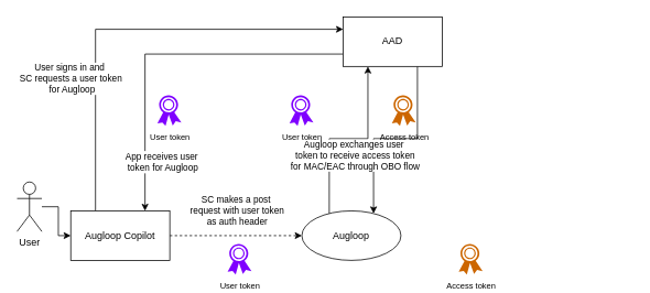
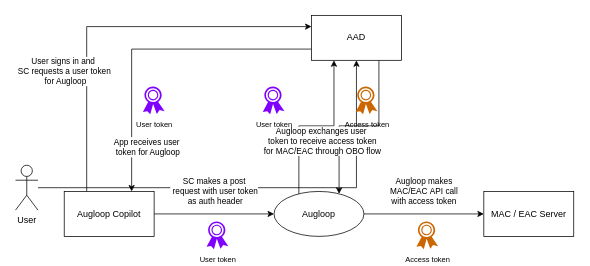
  <mxCell id="0" />
  <mxCell id="1" parent="0" />
- <mxCell id="2" value="" style="edgeStyle=orthogonalEdgeStyle;rounded=0;orthogonalLoop=1;jettySize=auto;html=1;" edge="1" parent="1" source="3" target="6"><mxGeometry relative="1" as="geometry" /></mxCell>
+ <mxCell id="2" value="" style="edgeStyle=orthogonalEdgeStyle;rounded=0;orthogonalLoop=1;jettySize=auto;html=1;" edge="1" parent="1" source="3" target="9"><mxGeometry relative="1" as="geometry" /></mxCell>
  <mxCell id="3" value="User" style="shape=umlActor;verticalLabelPosition=bottom;verticalAlign=top;html=1;outlineConnect=0;" vertex="1" parent="1"><mxGeometry x="20" y="220" width="30" height="60" as="geometry" /></mxCell>
  <mxCell id="4" value="User signs in and&amp;nbsp;&lt;br&gt;SC requests a user token&lt;br&gt;&amp;nbsp;for Augloop" style="edgeStyle=orthogonalEdgeStyle;rounded=0;orthogonalLoop=1;jettySize=auto;html=1;exitX=0.25;exitY=0;exitDx=0;exitDy=0;entryX=0;entryY=0.25;entryDx=0;entryDy=0;" edge="1" parent="1" source="6" target="9"><mxGeometry x="-0.385" y="30" relative="1" as="geometry"><mxPoint as="offset" /></mxGeometry></mxCell>
- <mxCell id="5" value="SC makes a post&lt;br&gt;&amp;nbsp;request with user token&lt;br&gt;&amp;nbsp;as auth header" style="edgeStyle=orthogonalEdgeStyle;rounded=0;orthogonalLoop=1;jettySize=auto;html=1;exitX=1;exitY=0.5;exitDx=0;exitDy=0;entryX=0;entryY=0.5;entryDx=0;entryDy=0;dashed=1;" edge="1" parent="1" source="6" target="12"><mxGeometry y="30" relative="1" as="geometry"><mxPoint as="offset" /></mxGeometry></mxCell>
+ <mxCell id="5" value="SC makes a post&lt;br&gt;&amp;nbsp;request with user token&lt;br&gt;&amp;nbsp;as auth header" style="edgeStyle=orthogonalEdgeStyle;rounded=0;orthogonalLoop=1;jettySize=auto;html=1;exitX=1;exitY=0.5;exitDx=0;exitDy=0;entryX=0;entryY=0.5;entryDx=0;entryDy=0;" edge="1" parent="1" source="6" target="12"><mxGeometry y="30" relative="1" as="geometry"><mxPoint as="offset" /></mxGeometry></mxCell>
  <mxCell id="6" value="Augloop Copilot" style="rounded=0;whiteSpace=wrap;html=1;" vertex="1" parent="1"><mxGeometry x="85" y="255" width="120" height="60" as="geometry" /></mxCell>
  <mxCell id="7" value="App receives user&lt;br&gt;&amp;nbsp;token for Augloop" style="edgeStyle=orthogonalEdgeStyle;rounded=0;orthogonalLoop=1;jettySize=auto;html=1;exitX=0;exitY=0.75;exitDx=0;exitDy=0;entryX=0.75;entryY=0;entryDx=0;entryDy=0;" edge="1" parent="1" source="9" target="6"><mxGeometry x="0.726" y="20" relative="1" as="geometry"><mxPoint as="offset" /></mxGeometry></mxCell>
  <mxCell id="8" style="edgeStyle=orthogonalEdgeStyle;rounded=0;orthogonalLoop=1;jettySize=auto;html=1;exitX=0.75;exitY=1;exitDx=0;exitDy=0;entryX=0.75;entryY=0;entryDx=0;entryDy=0;" edge="1" parent="1" source="9" target="12"><mxGeometry relative="1" as="geometry" /></mxCell>
  <mxCell id="9" value="AAD" style="rounded=0;whiteSpace=wrap;html=1;" vertex="1" parent="1"><mxGeometry x="415" y="20" width="120" height="60" as="geometry" /></mxCell>
  <mxCell id="10" value="Augloop exchanges user&lt;br&gt;&amp;nbsp;token to receive access token&lt;br&gt;&amp;nbsp;for MAC/EAC through OBO flow" style="edgeStyle=orthogonalEdgeStyle;rounded=0;orthogonalLoop=1;jettySize=auto;html=1;exitX=0.25;exitY=0;exitDx=0;exitDy=0;entryX=0.25;entryY=1;entryDx=0;entryDy=0;" edge="1" parent="1" source="12" target="9"><mxGeometry x="-0.375" y="-30" relative="1" as="geometry"><mxPoint as="offset" /></mxGeometry></mxCell>
+ <mxCell id="11" value="Augloop makes &lt;br&gt;MAC/EAC&amp;nbsp;API call &lt;br&gt;with access token" style="edgeStyle=orthogonalEdgeStyle;rounded=0;orthogonalLoop=1;jettySize=auto;html=1;exitX=1;exitY=0.5;exitDx=0;exitDy=0;entryX=0;entryY=0.5;entryDx=0;entryDy=0;" edge="1" parent="1" source="12" target="13"><mxGeometry y="30" relative="1" as="geometry"><mxPoint as="offset" /></mxGeometry></mxCell>
  <mxCell id="12" value="Augloop" style="ellipse;whiteSpace=wrap;html=1;" vertex="1" parent="1"><mxGeometry x="365" y="255" width="120" height="60" as="geometry" /></mxCell>
+ <mxCell id="13" value="MAC / EAC Server" style="rounded=0;whiteSpace=wrap;html=1;" vertex="1" parent="1"><mxGeometry x="645" y="255" width="120" height="60" as="geometry" /></mxCell>
  <mxCell id="14" value="&lt;font style=&quot;font-size: 10px;&quot;&gt;Access token&lt;/font&gt;" style="sketch=0;pointerEvents=1;shadow=0;dashed=0;html=1;strokeColor=none;fillColor=#CC6600;labelPosition=center;verticalLabelPosition=bottom;verticalAlign=top;outlineConnect=0;align=center;shape=mxgraph.office.security.token;" vertex="1" parent="1"><mxGeometry x="474" y="115" width="29" height="37" as="geometry" /></mxCell>
  <mxCell id="15" value="&lt;font style=&quot;font-size: 10px;&quot;&gt;User token&lt;/font&gt;" style="sketch=0;pointerEvents=1;shadow=0;dashed=0;html=1;strokeColor=none;fillColor=#7F00FF;labelPosition=center;verticalLabelPosition=bottom;verticalAlign=top;outlineConnect=0;align=center;shape=mxgraph.office.security.token;" vertex="1" parent="1"><mxGeometry x="350" y="115" width="29" height="37" as="geometry" /></mxCell>
  <mxCell id="16" value="&lt;font style=&quot;font-size: 10px;&quot;&gt;User token&lt;/font&gt;" style="sketch=0;pointerEvents=1;shadow=0;dashed=0;html=1;strokeColor=none;fillColor=#7F00FF;labelPosition=center;verticalLabelPosition=bottom;verticalAlign=top;outlineConnect=0;align=center;shape=mxgraph.office.security.token;" vertex="1" parent="1"><mxGeometry x="190" y="115" width="29" height="37" as="geometry" /></mxCell>
  <mxCell id="17" value="&lt;font style=&quot;font-size: 10px;&quot;&gt;User token&lt;/font&gt;" style="sketch=0;pointerEvents=1;shadow=0;dashed=0;html=1;strokeColor=none;fillColor=#7F00FF;labelPosition=center;verticalLabelPosition=bottom;verticalAlign=top;outlineConnect=0;align=center;shape=mxgraph.office.security.token;" vertex="1" parent="1"><mxGeometry x="275" y="295" width="29" height="37" as="geometry" /></mxCell>
  <mxCell id="18" value="&lt;font style=&quot;font-size: 10px;&quot;&gt;Access token&lt;/font&gt;" style="sketch=0;pointerEvents=1;shadow=0;dashed=0;html=1;strokeColor=none;fillColor=#CC6600;labelPosition=center;verticalLabelPosition=bottom;verticalAlign=top;outlineConnect=0;align=center;shape=mxgraph.office.security.token;" vertex="1" parent="1"><mxGeometry x="555" y="295" width="29" height="37" as="geometry" /></mxCell>
